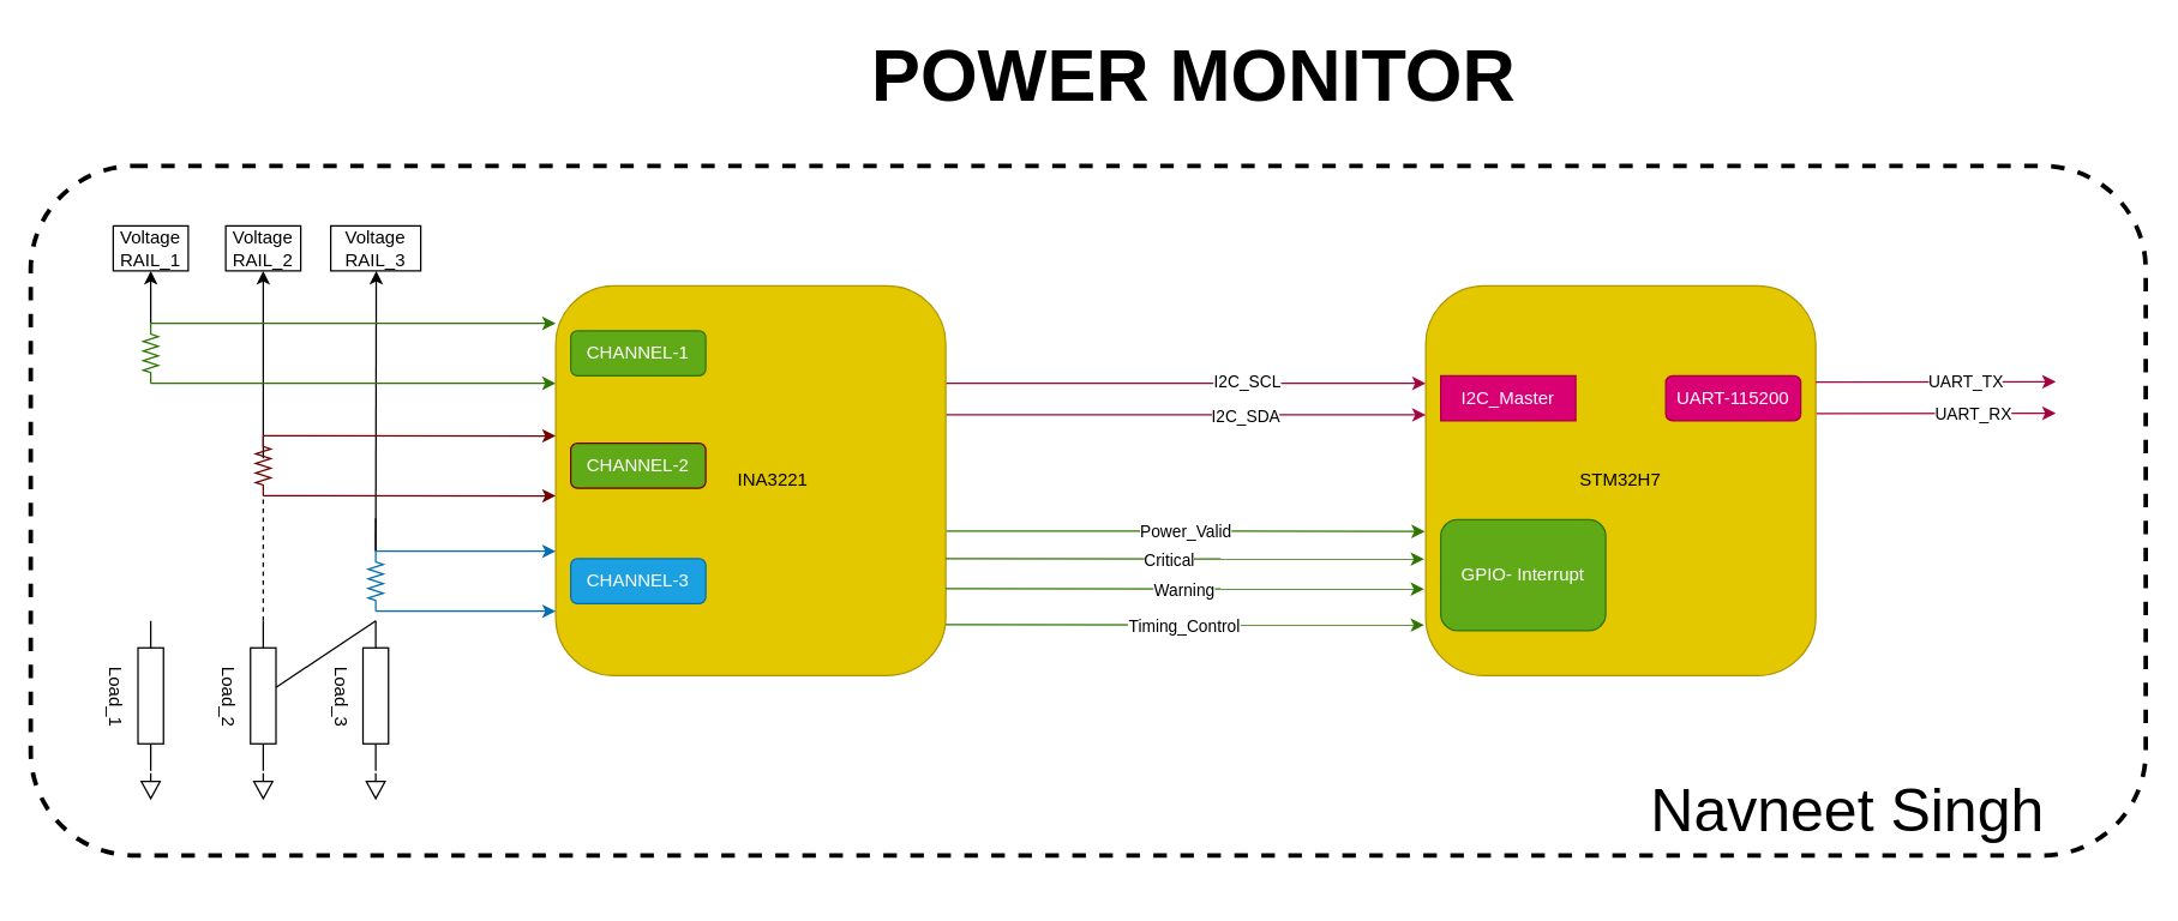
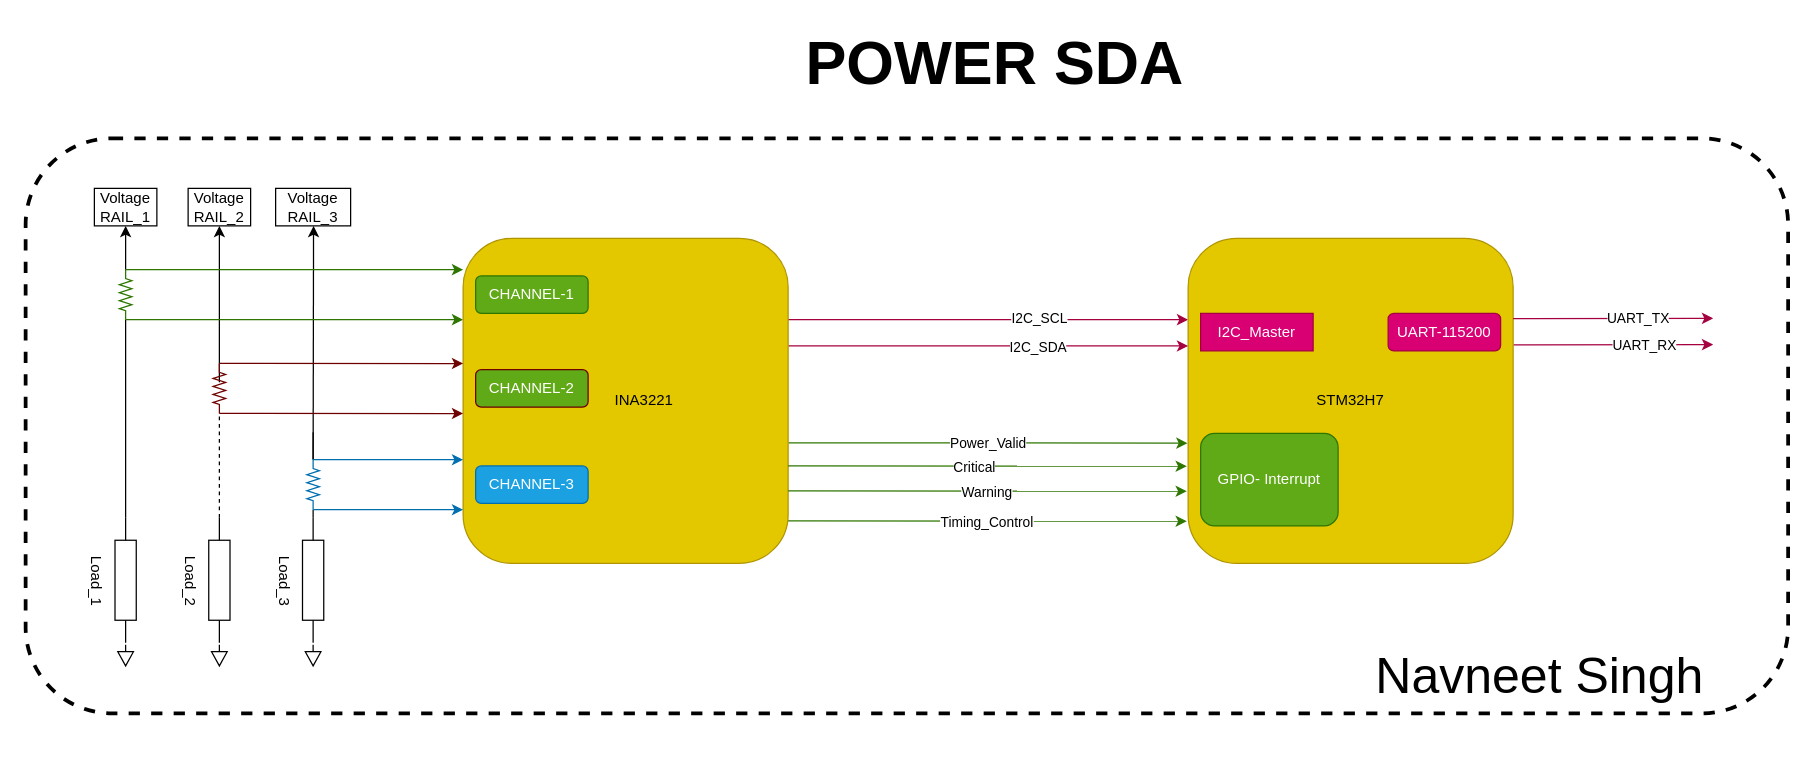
  <mxCell id="0" />
  <mxCell id="1" parent="0" />
  <mxCell id="2" value="" style="rounded=1;whiteSpace=wrap;html=1;labelBackgroundColor=none;fontSize=40;strokeWidth=3;dashed=1;" vertex="1" parent="1"><mxGeometry x="20" y="110" width="1410" height="460" as="geometry" /></mxCell>
  <mxCell id="3" style="edgeStyle=none;html=1;startArrow=none;" edge="1" parent="1" source="18"><mxGeometry relative="1" as="geometry"><mxPoint x="100" y="180" as="targetPoint" /></mxGeometry></mxCell>
  <mxCell id="4" value="Load_1" style="pointerEvents=1;verticalLabelPosition=bottom;shadow=0;dashed=0;align=center;html=1;verticalAlign=top;shape=mxgraph.electrical.resistors.resistor_1;rotation=90;" vertex="1" parent="1"><mxGeometry x="50" y="455" width="100" height="17" as="geometry" /></mxCell>
  <mxCell id="5" style="edgeStyle=none;html=1;exitX=0;exitY=0.5;exitDx=0;exitDy=0;exitPerimeter=0;startArrow=none;" edge="1" parent="1" source="27"><mxGeometry relative="1" as="geometry"><mxPoint x="175" y="180" as="targetPoint" /><mxPoint x="175" y="265" as="sourcePoint" /></mxGeometry></mxCell>
  <mxCell id="6" value="Load_2" style="pointerEvents=1;verticalLabelPosition=bottom;shadow=0;dashed=0;align=center;html=1;verticalAlign=top;shape=mxgraph.electrical.resistors.resistor_1;rotation=90;" vertex="1" parent="1"><mxGeometry x="125" y="455" width="100" height="17" as="geometry" /></mxCell>
  <mxCell id="7" style="edgeStyle=none;html=1;startArrow=none;exitX=0;exitY=0.5;exitDx=0;exitDy=0;exitPerimeter=0;" edge="1" parent="1" source="31"><mxGeometry relative="1" as="geometry"><mxPoint x="250.345" y="180" as="targetPoint" /><mxPoint x="250" y="305" as="sourcePoint" /></mxGeometry></mxCell>
  <mxCell id="8" value="Load_3" style="pointerEvents=1;verticalLabelPosition=bottom;shadow=0;dashed=0;align=center;html=1;verticalAlign=top;shape=mxgraph.electrical.resistors.resistor_1;rotation=90;" vertex="1" parent="1"><mxGeometry x="200" y="455" width="100" height="17" as="geometry" /></mxCell>
  <mxCell id="9" value="Voltage&lt;br&gt;RAIL_1" style="rounded=0;whiteSpace=wrap;html=1;" vertex="1" parent="1"><mxGeometry x="75" y="150" width="50" height="30" as="geometry" /></mxCell>
  <mxCell id="10" value="Voltage&lt;br&gt;RAIL_2" style="rounded=0;whiteSpace=wrap;html=1;" vertex="1" parent="1"><mxGeometry x="150" y="150" width="50" height="30" as="geometry" /></mxCell>
  <mxCell id="11" value="Voltage&lt;br&gt;RAIL_3" style="rounded=0;whiteSpace=wrap;html=1;" vertex="1" parent="1"><mxGeometry x="220" y="150" width="60" height="30" as="geometry" /></mxCell>
  <mxCell id="12" value="" style="pointerEvents=1;verticalLabelPosition=bottom;shadow=0;dashed=0;align=center;html=1;verticalAlign=top;shape=mxgraph.electrical.signal_sources.signal_ground;" vertex="1" parent="1"><mxGeometry x="93.75" y="515" width="12.5" height="17" as="geometry" /></mxCell>
  <mxCell id="13" value="" style="pointerEvents=1;verticalLabelPosition=bottom;shadow=0;dashed=0;align=center;html=1;verticalAlign=top;shape=mxgraph.electrical.signal_sources.signal_ground;" vertex="1" parent="1"><mxGeometry x="168.75" y="515" width="12.5" height="17" as="geometry" /></mxCell>
  <mxCell id="14" value="" style="pointerEvents=1;verticalLabelPosition=bottom;shadow=0;dashed=0;align=center;html=1;verticalAlign=top;shape=mxgraph.electrical.signal_sources.signal_ground;" vertex="1" parent="1"><mxGeometry x="243.75" y="515" width="12.5" height="17" as="geometry" /></mxCell>
+ <mxCell id="15" value="" style="edgeStyle=none;html=1;endArrow=none;" edge="1" parent="1" source="4" target="18"><mxGeometry relative="1" as="geometry"><mxPoint x="100" y="180" as="targetPoint" /><mxPoint x="100" y="350" as="sourcePoint" /></mxGeometry></mxCell>
  <mxCell id="16" style="edgeStyle=none;html=1;exitX=0;exitY=0.5;exitDx=0;exitDy=0;exitPerimeter=0;fillColor=#60a917;strokeColor=#2D7600;" edge="1" parent="1" source="18"><mxGeometry relative="1" as="geometry"><mxPoint x="370" y="215" as="targetPoint" /></mxGeometry></mxCell>
  <mxCell id="17" style="edgeStyle=none;html=1;exitX=1;exitY=0.5;exitDx=0;exitDy=0;exitPerimeter=0;fillColor=#60a917;strokeColor=#2D7600;" edge="1" parent="1" source="18"><mxGeometry relative="1" as="geometry"><mxPoint x="370" y="255" as="targetPoint" /></mxGeometry></mxCell>
  <mxCell id="18" value="&lt;h6 style=&quot;line-height: 120%;&quot;&gt;R_Sense_1&lt;/h6&gt;" style="pointerEvents=1;verticalLabelPosition=bottom;shadow=0;dashed=0;align=center;html=1;verticalAlign=top;shape=mxgraph.electrical.resistors.resistor_2;rotation=90;spacing=-19;fillColor=#60a917;fontColor=#ffffff;strokeColor=#2D7600;labelBackgroundColor=none;" vertex="1" parent="1"><mxGeometry x="80" y="230" width="40" height="10" as="geometry" /></mxCell>
  <mxCell id="19" value="" style="edgeStyle=none;html=1;exitX=0;exitY=0.5;exitDx=0;exitDy=0;exitPerimeter=0;endArrow=none;startArrow=none;" edge="1" parent="1" source="27"><mxGeometry relative="1" as="geometry"><mxPoint x="175" y="305" as="targetPoint" /><mxPoint x="175" y="350" as="sourcePoint" /></mxGeometry></mxCell>
  <mxCell id="20" value="" style="edgeStyle=none;html=1;exitX=0;exitY=0.5;exitDx=0;exitDy=0;exitPerimeter=0;endArrow=none;startArrow=none;" edge="1" parent="1" source="31"><mxGeometry relative="1" as="geometry"><mxPoint x="250" y="345" as="targetPoint" /><mxPoint x="250" y="350" as="sourcePoint" /></mxGeometry></mxCell>
  <mxCell id="21" style="edgeStyle=none;html=1;exitX=1;exitY=0.25;exitDx=0;exitDy=0;entryX=0;entryY=0.25;entryDx=0;entryDy=0;fillColor=#d80073;strokeColor=#A50040;" edge="1" parent="1" source="23" target="35"><mxGeometry relative="1" as="geometry" /></mxCell>
  <mxCell id="22" value="I2C_SCL" style="edgeLabel;html=1;align=center;verticalAlign=middle;resizable=0;points=[];" vertex="1" connectable="0" parent="21"><mxGeometry x="0.247" y="1" relative="1" as="geometry"><mxPoint as="offset" /></mxGeometry></mxCell>
  <mxCell id="23" value="&amp;nbsp; &amp;nbsp; &amp;nbsp; &amp;nbsp; &amp;nbsp;INA3221" style="whiteSpace=wrap;html=1;aspect=fixed;rounded=1;fillColor=#e3c800;fontColor=#000000;strokeColor=#B09500;" vertex="1" parent="1"><mxGeometry x="370" y="190" width="260" height="260" as="geometry" /></mxCell>
  <mxCell id="24" value="" style="edgeStyle=none;html=1;exitX=0;exitY=0.5;exitDx=0;exitDy=0;exitPerimeter=0;endArrow=none;dashed=1;" edge="1" parent="1" source="6" target="27"><mxGeometry relative="1" as="geometry"><mxPoint x="175" y="305" as="targetPoint" /><mxPoint x="175" y="413.5" as="sourcePoint" /></mxGeometry></mxCell>
  <mxCell id="25" style="edgeStyle=none;html=1;exitX=0;exitY=0.5;exitDx=0;exitDy=0;exitPerimeter=0;fillColor=#a20025;strokeColor=#6F0000;" edge="1" parent="1" source="27"><mxGeometry relative="1" as="geometry"><mxPoint x="370" y="290.111" as="targetPoint" /></mxGeometry></mxCell>
  <mxCell id="26" style="edgeStyle=none;html=1;exitX=1;exitY=0.5;exitDx=0;exitDy=0;exitPerimeter=0;fillColor=#a20025;strokeColor=#6F0000;" edge="1" parent="1" source="27"><mxGeometry relative="1" as="geometry"><mxPoint x="370" y="330.111" as="targetPoint" /></mxGeometry></mxCell>
  <mxCell id="27" value="&lt;h6 style=&quot;line-height: 120%;&quot;&gt;R_Sense_2&lt;/h6&gt;" style="pointerEvents=1;verticalLabelPosition=bottom;shadow=0;dashed=0;align=center;html=1;verticalAlign=top;shape=mxgraph.electrical.resistors.resistor_2;rotation=90;spacing=-19;fillColor=#a20025;fontColor=#ffffff;strokeColor=#6F0000;" vertex="1" parent="1"><mxGeometry x="155" y="305" width="40" height="10" as="geometry" /></mxCell>
- <mxCell id="28" value="" style="edgeStyle=none;html=1;exitX=0;exitY=0.5;exitDx=0;exitDy=0;exitPerimeter=0;endArrow=none;" edge="1" parent="1" source="8" target="6"><mxGeometry relative="1" as="geometry"><mxPoint x="250" y="345" as="targetPoint" /><mxPoint x="250" y="413.5" as="sourcePoint" /></mxGeometry></mxCell>
+ <mxCell id="28" value="" style="edgeStyle=none;html=1;exitX=0;exitY=0.5;exitDx=0;exitDy=0;exitPerimeter=0;endArrow=none;" edge="1" parent="1" source="8" target="31"><mxGeometry relative="1" as="geometry"><mxPoint x="250" y="345" as="targetPoint" /><mxPoint x="250" y="413.5" as="sourcePoint" /></mxGeometry></mxCell>
  <mxCell id="29" style="edgeStyle=none;html=1;exitX=0;exitY=0.5;exitDx=0;exitDy=0;exitPerimeter=0;fillColor=#1ba1e2;strokeColor=#006EAF;" edge="1" parent="1" source="31"><mxGeometry relative="1" as="geometry"><mxPoint x="370" y="367.056" as="targetPoint" /></mxGeometry></mxCell>
  <mxCell id="30" style="edgeStyle=none;html=1;exitX=1;exitY=0.5;exitDx=0;exitDy=0;exitPerimeter=0;fillColor=#1ba1e2;strokeColor=#006EAF;" edge="1" parent="1" source="31"><mxGeometry relative="1" as="geometry"><mxPoint x="370" y="407.056" as="targetPoint" /></mxGeometry></mxCell>
  <mxCell id="31" value="&lt;h6 style=&quot;line-height: 120%;&quot;&gt;R_Sense_3&lt;/h6&gt;" style="pointerEvents=1;verticalLabelPosition=bottom;shadow=0;dashed=0;align=center;html=1;verticalAlign=top;shape=mxgraph.electrical.resistors.resistor_2;rotation=90;spacing=-19;fillColor=#1ba1e2;fontColor=#ffffff;strokeColor=#006EAF;" vertex="1" parent="1"><mxGeometry x="230" y="382" width="40" height="10" as="geometry" /></mxCell>
  <mxCell id="32" value="CHANNEL-1" style="rounded=1;whiteSpace=wrap;html=1;fillColor=#60a917;fontColor=#ffffff;strokeColor=#2D7600;" vertex="1" parent="1"><mxGeometry x="380" y="220" width="90" height="30" as="geometry" /></mxCell>
  <mxCell id="33" value="CHANNEL-2" style="rounded=1;whiteSpace=wrap;html=1;fillColor=#60a917;fontColor=#ffffff;strokeColor=#6F0000;" vertex="1" parent="1"><mxGeometry x="380" y="295" width="90" height="30" as="geometry" /></mxCell>
  <mxCell id="34" value="CHANNEL-3" style="rounded=1;whiteSpace=wrap;html=1;fillColor=#1ba1e2;fontColor=#ffffff;strokeColor=#006EAF;" vertex="1" parent="1"><mxGeometry x="380" y="372" width="90" height="30" as="geometry" /></mxCell>
  <mxCell id="35" value="STM32H7" style="whiteSpace=wrap;html=1;aspect=fixed;rounded=1;fillColor=#e3c800;fontColor=#000000;strokeColor=#B09500;" vertex="1" parent="1"><mxGeometry x="950" y="190" width="260" height="260" as="geometry" /></mxCell>
  <mxCell id="36" value="" style="edgeStyle=none;orthogonalLoop=1;jettySize=auto;html=1;entryX=0;entryY=0.331;entryDx=0;entryDy=0;entryPerimeter=0;exitX=1.002;exitY=0.331;exitDx=0;exitDy=0;exitPerimeter=0;fillColor=#d80073;strokeColor=#A50040;" edge="1" parent="1" source="23" target="35"><mxGeometry width="80" relative="1" as="geometry"><mxPoint x="580" y="306" as="sourcePoint" /><mxPoint x="660" y="306" as="targetPoint" /><Array as="points" /></mxGeometry></mxCell>
  <mxCell id="37" value="I2C_SDA" style="edgeLabel;html=1;align=center;verticalAlign=middle;resizable=0;points=[];" vertex="1" connectable="0" parent="36"><mxGeometry x="0.191" relative="1" as="geometry"><mxPoint x="9" as="offset" /></mxGeometry></mxCell>
  <mxCell id="38" value="" style="edgeStyle=none;orthogonalLoop=1;jettySize=auto;html=1;entryX=-0.002;entryY=0.63;entryDx=0;entryDy=0;entryPerimeter=0;exitX=1.002;exitY=0.629;exitDx=0;exitDy=0;exitPerimeter=0;fillColor=#60a917;strokeColor=#2D7600;" edge="1" parent="1" source="23" target="35"><mxGeometry width="80" relative="1" as="geometry"><mxPoint x="480" y="336" as="sourcePoint" /><mxPoint x="560" y="336" as="targetPoint" /><Array as="points" /></mxGeometry></mxCell>
  <mxCell id="39" value="Power_Valid" style="edgeLabel;html=1;align=center;verticalAlign=middle;resizable=0;points=[];" vertex="1" connectable="0" parent="38"><mxGeometry relative="1" as="geometry"><mxPoint as="offset" /></mxGeometry></mxCell>
  <mxCell id="40" value="" style="edgeStyle=none;orthogonalLoop=1;jettySize=auto;html=1;entryX=-0.002;entryY=0.63;entryDx=0;entryDy=0;entryPerimeter=0;exitX=1.002;exitY=0.629;exitDx=0;exitDy=0;exitPerimeter=0;fillColor=#60a917;strokeColor=#2D7600;" edge="1" parent="1"><mxGeometry width="80" relative="1" as="geometry"><mxPoint x="630" y="372" as="sourcePoint" /><mxPoint x="948.96" y="372.26" as="targetPoint" /><Array as="points" /></mxGeometry></mxCell>
  <mxCell id="41" value="Critical" style="edgeLabel;html=1;align=center;verticalAlign=middle;resizable=0;points=[];" vertex="1" connectable="0" parent="40"><mxGeometry relative="1" as="geometry"><mxPoint x="-10" as="offset" /></mxGeometry></mxCell>
  <mxCell id="42" value="" style="edgeStyle=none;orthogonalLoop=1;jettySize=auto;html=1;entryX=-0.002;entryY=0.63;entryDx=0;entryDy=0;entryPerimeter=0;exitX=1.002;exitY=0.629;exitDx=0;exitDy=0;exitPerimeter=0;fillColor=#60a917;strokeColor=#2D7600;" edge="1" parent="1"><mxGeometry width="80" relative="1" as="geometry"><mxPoint x="630" y="392" as="sourcePoint" /><mxPoint x="948.96" y="392.26" as="targetPoint" /><Array as="points" /></mxGeometry></mxCell>
  <mxCell id="43" value="Warning" style="edgeLabel;html=1;align=center;verticalAlign=middle;resizable=0;points=[];" vertex="1" connectable="0" parent="42"><mxGeometry relative="1" as="geometry"><mxPoint as="offset" /></mxGeometry></mxCell>
  <mxCell id="44" value="" style="edgeStyle=none;orthogonalLoop=1;jettySize=auto;html=1;entryX=-0.002;entryY=0.63;entryDx=0;entryDy=0;entryPerimeter=0;exitX=1.002;exitY=0.629;exitDx=0;exitDy=0;exitPerimeter=0;fillColor=#60a917;strokeColor=#2D7600;" edge="1" parent="1"><mxGeometry width="80" relative="1" as="geometry"><mxPoint x="630" y="416" as="sourcePoint" /><mxPoint x="948.96" y="416.26" as="targetPoint" /><Array as="points" /></mxGeometry></mxCell>
  <mxCell id="45" value="Timing_Control" style="edgeLabel;html=1;align=center;verticalAlign=middle;resizable=0;points=[];" vertex="1" connectable="0" parent="44"><mxGeometry relative="1" as="geometry"><mxPoint as="offset" /></mxGeometry></mxCell>
  <mxCell id="46" value="GPIO- Interrupt" style="rounded=1;whiteSpace=wrap;html=1;fillColor=#60a917;fontColor=#ffffff;strokeColor=#2D7600;" vertex="1" parent="1"><mxGeometry x="960" y="346" width="110" height="74" as="geometry" /></mxCell>
  <mxCell id="47" value="I2C_Master" style="whiteSpace=wrap;html=1;fillColor=#d80073;fontColor=#ffffff;strokeColor=#A50040;rounded=0;" vertex="1" parent="1"><mxGeometry x="960" y="250" width="90" height="30" as="geometry" /></mxCell>
  <mxCell id="48" value="UART-115200" style="rounded=1;whiteSpace=wrap;html=1;fillColor=#d80073;fontColor=#ffffff;strokeColor=#A50040;" vertex="1" parent="1"><mxGeometry x="1110" y="250" width="90" height="30" as="geometry" /></mxCell>
  <mxCell id="49" style="edgeStyle=none;html=1;exitX=1;exitY=0.25;exitDx=0;exitDy=0;fillColor=#d80073;strokeColor=#A50040;" edge="1" parent="1"><mxGeometry relative="1" as="geometry"><mxPoint x="1210" y="254.23" as="sourcePoint" /><mxPoint x="1370" y="254" as="targetPoint" /></mxGeometry></mxCell>
  <mxCell id="50" value="UART_TX" style="edgeLabel;html=1;align=center;verticalAlign=middle;resizable=0;points=[];" vertex="1" connectable="0" parent="49"><mxGeometry x="0.247" y="1" relative="1" as="geometry"><mxPoint as="offset" /></mxGeometry></mxCell>
  <mxCell id="51" value="" style="edgeStyle=none;orthogonalLoop=1;jettySize=auto;html=1;exitX=1.002;exitY=0.331;exitDx=0;exitDy=0;exitPerimeter=0;fillColor=#d80073;strokeColor=#A50040;" edge="1" parent="1"><mxGeometry width="80" relative="1" as="geometry"><mxPoint x="1210.52" y="275.29" as="sourcePoint" /><mxPoint x="1370" y="275" as="targetPoint" /><Array as="points" /></mxGeometry></mxCell>
  <mxCell id="52" value="UART_RX" style="edgeLabel;html=1;align=center;verticalAlign=middle;resizable=0;points=[];" vertex="1" connectable="0" parent="51"><mxGeometry x="0.191" relative="1" as="geometry"><mxPoint x="9" as="offset" /></mxGeometry></mxCell>
- <mxCell id="53" value="&lt;font style=&quot;font-size: 49px;&quot;&gt;POWER MONITOR&lt;/font&gt;" style="text;strokeColor=none;fillColor=none;html=1;fontSize=24;fontStyle=1;verticalAlign=middle;align=center;rounded=1;" vertex="1" parent="1"><mxGeometry x="530" y="20" width="530" height="60" as="geometry" /></mxCell>
+ <mxCell id="53" value="&lt;font style=&quot;font-size: 49px;&quot;&gt;POWER SDA&lt;/font&gt;" style="text;strokeColor=none;fillColor=none;html=1;fontSize=24;fontStyle=1;verticalAlign=middle;align=center;rounded=1;" vertex="1" parent="1"><mxGeometry x="530" y="20" width="530" height="60" as="geometry" /></mxCell>
  <mxCell id="54" value="&lt;p style=&quot;line-height: 100%;&quot;&gt;&lt;font style=&quot;font-size: 40px;&quot;&gt;Navneet Singh&amp;nbsp;&lt;/font&gt;&lt;/p&gt;" style="text;html=1;strokeColor=none;fillColor=none;align=center;verticalAlign=middle;whiteSpace=wrap;rounded=0;labelBackgroundColor=none;fontSize=49;" vertex="1" parent="1"><mxGeometry x="1060" y="490" width="354" height="95" as="geometry" /></mxCell>
